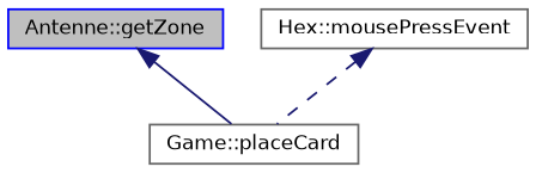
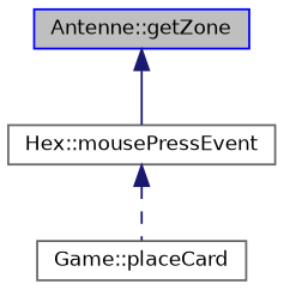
  digraph {
    rankdir=TB
    node [color=gray40 fillcolor=white fontname=Helvetica fontsize=10 shape=record style=filled]
    edge [color=midnightblue dir=back fontname=Helvetica fontsize=10 labelfontname=Helvetica labelfontsize=10]
    n1 [color=blue fillcolor=grey75 fontcolor=black height=0.2 label="Antenne::getZone" width=0.4]
    n2 [height=0.2 label="Game::placeCard" width=0.4]
    n3 [height=0.2 label="Hex::mousePressEvent" width=0.4]
-   n1 -> n2 [style=solid]
+   n1 -> n3 [style=solid]
    n3 -> n2 [style=dashed]
  }
